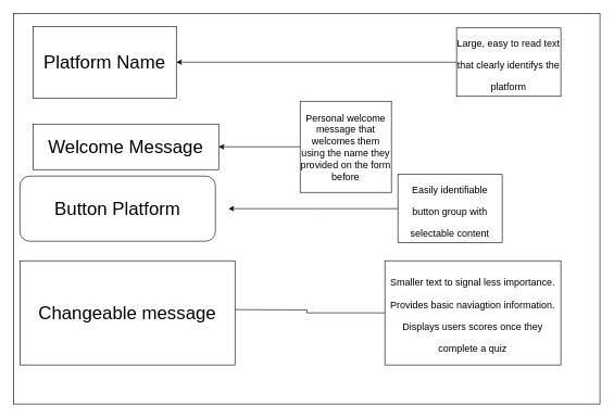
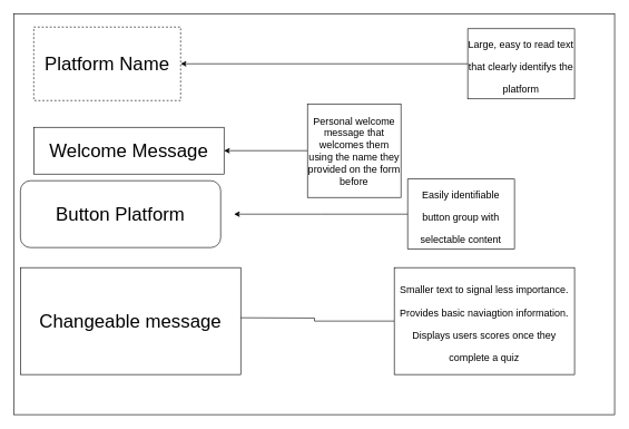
  <mxCell id="0" />
  <mxCell id="1" parent="0" />
  <mxCell id="2" value="" style="whiteSpace=wrap;html=1;" vertex="1" parent="1"><mxGeometry x="20" y="20" width="900" height="600" as="geometry" /></mxCell>
- <mxCell id="3" value="Platform Name" style="rounded=0;whiteSpace=wrap;html=1;fontSize=28;" vertex="1" parent="1"><mxGeometry x="50" y="40" width="220" height="110" as="geometry" /></mxCell>
+ <mxCell id="3" value="Platform Name" style="rounded=0;whiteSpace=wrap;html=1;fontSize=28;dashed=1;" vertex="1" parent="1"><mxGeometry x="50" y="40" width="220" height="110" as="geometry" /></mxCell>
  <mxCell id="4" value="Welcome Message" style="rounded=0;whiteSpace=wrap;html=1;fontSize=28;" vertex="1" parent="1"><mxGeometry x="50" y="190" width="285" height="70" as="geometry" /></mxCell>
  <mxCell id="5" style="edgeStyle=orthogonalEdgeStyle;rounded=0;orthogonalLoop=1;jettySize=auto;html=1;fontSize=15;" edge="1" parent="1" source="6" target="3"><mxGeometry relative="1" as="geometry" /></mxCell>
  <mxCell id="6" value="&lt;font style=&quot;font-size: 15px;&quot;&gt;Large, easy to read text that clearly identifys the platform&lt;/font&gt;" style="rounded=0;whiteSpace=wrap;html=1;fontSize=28;" vertex="1" parent="1"><mxGeometry x="700" y="42.5" width="160" height="105" as="geometry" /></mxCell>
  <mxCell id="7" style="edgeStyle=orthogonalEdgeStyle;rounded=0;orthogonalLoop=1;jettySize=auto;html=1;fontSize=15;" edge="1" parent="1" source="8"><mxGeometry relative="1" as="geometry"><mxPoint x="350" y="320" as="targetPoint" /></mxGeometry></mxCell>
  <mxCell id="8" value="&lt;span style=&quot;font-size: 15px;&quot;&gt;Easily identifiable button group with selectable content&lt;/span&gt;" style="rounded=0;whiteSpace=wrap;html=1;fontSize=28;" vertex="1" parent="1"><mxGeometry x="610" y="267.5" width="160" height="105" as="geometry" /></mxCell>
  <mxCell id="9" style="edgeStyle=orthogonalEdgeStyle;rounded=0;orthogonalLoop=1;jettySize=auto;html=1;fontSize=15;" edge="1" parent="1" source="10"><mxGeometry relative="1" as="geometry"><mxPoint x="350" y="475" as="targetPoint" /></mxGeometry></mxCell>
  <mxCell id="10" value="&lt;span style=&quot;font-size: 15px;&quot;&gt;Smaller text to signal less importance. Provides basic naviagtion information. Displays users scores once they complete a quiz&lt;/span&gt;" style="rounded=0;whiteSpace=wrap;html=1;fontSize=28;" vertex="1" parent="1"><mxGeometry x="590" y="400" width="270" height="160" as="geometry" /></mxCell>
  <mxCell id="11" style="edgeStyle=orthogonalEdgeStyle;rounded=0;orthogonalLoop=1;jettySize=auto;html=1;fontSize=15;" edge="1" parent="1" source="12" target="4"><mxGeometry relative="1" as="geometry" /></mxCell>
  <mxCell id="12" value="Personal welcome message that welcomes them using the name they provided on the form before" style="whiteSpace=wrap;html=1;aspect=fixed;fontSize=15;" vertex="1" parent="1"><mxGeometry x="460" y="155" width="140" height="140" as="geometry" /></mxCell>
  <mxCell id="13" value="&lt;font style=&quot;font-size: 28px;&quot;&gt;Button Platform&lt;/font&gt;" style="rounded=1;whiteSpace=wrap;html=1;fontSize=18;" vertex="1" parent="1"><mxGeometry x="30" y="270" width="300" height="100" as="geometry" /></mxCell>
  <mxCell id="14" value="Changeable message" style="rounded=0;whiteSpace=wrap;html=1;fontSize=28;" vertex="1" parent="1"><mxGeometry x="30" y="400" width="330" height="160" as="geometry" /></mxCell>
